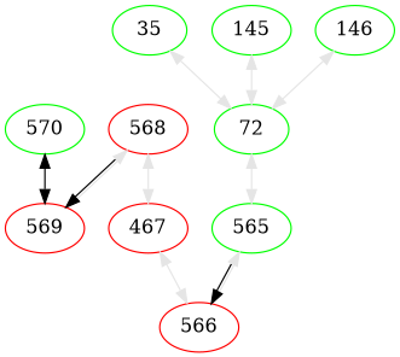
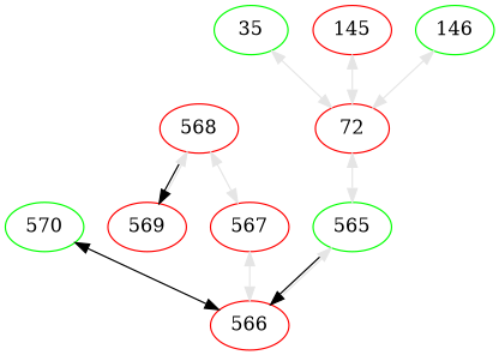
  digraph {
    node [color=green]
    edge [color=gray90 dir=both]
-   n1 [label=72]
+   n1 [color=red label=72]
    n2 [label=565]
    n3 [color=red label=566]
    n4 [label=35]
-   n5 [label=145]
+   n5 [color=red label=145]
    n6 [label=146]
    n7 [label=570]
    n8 [color=red label=569]
-   n9 [color=red label=467]
+   n9 [color=red label=567]
    n10 [color=red label=568]
    n1 -> n2
    n2 -> n3 [color="black:gray90"]
    n4 -> n1
    n5 -> n1
    n6 -> n1
-   n7 -> n8 [color=""]
+   n7 -> n3 [color=""]
    n9 -> n3
    n10 -> n8 [color="black:gray90"]
    n10 -> n9
  }
